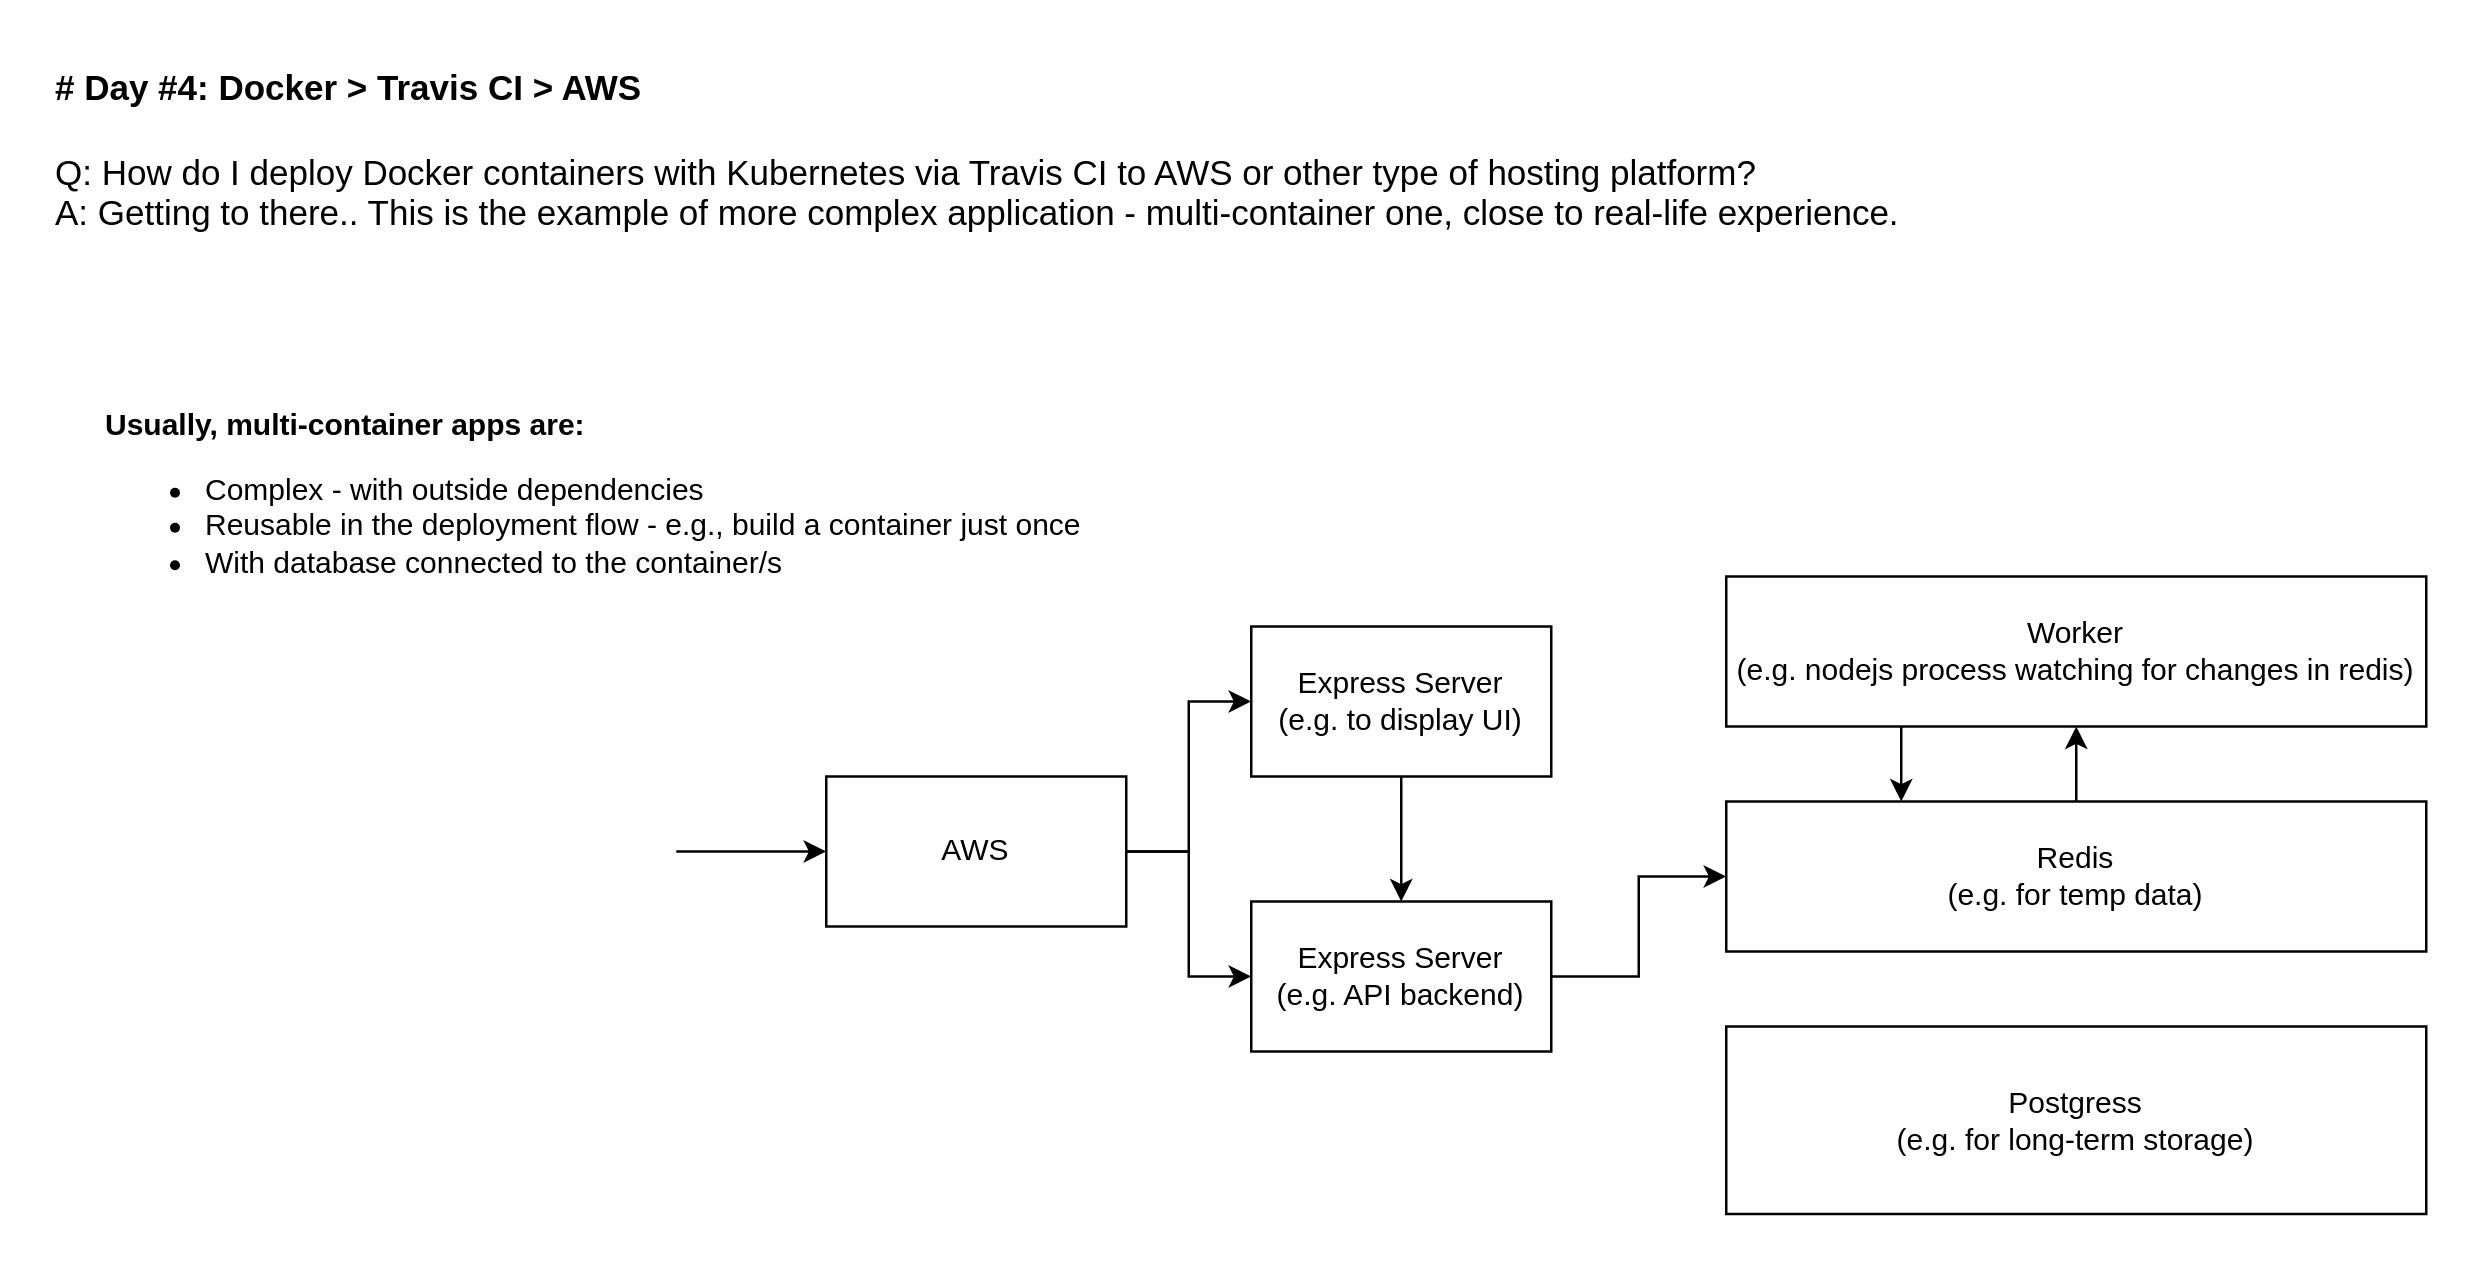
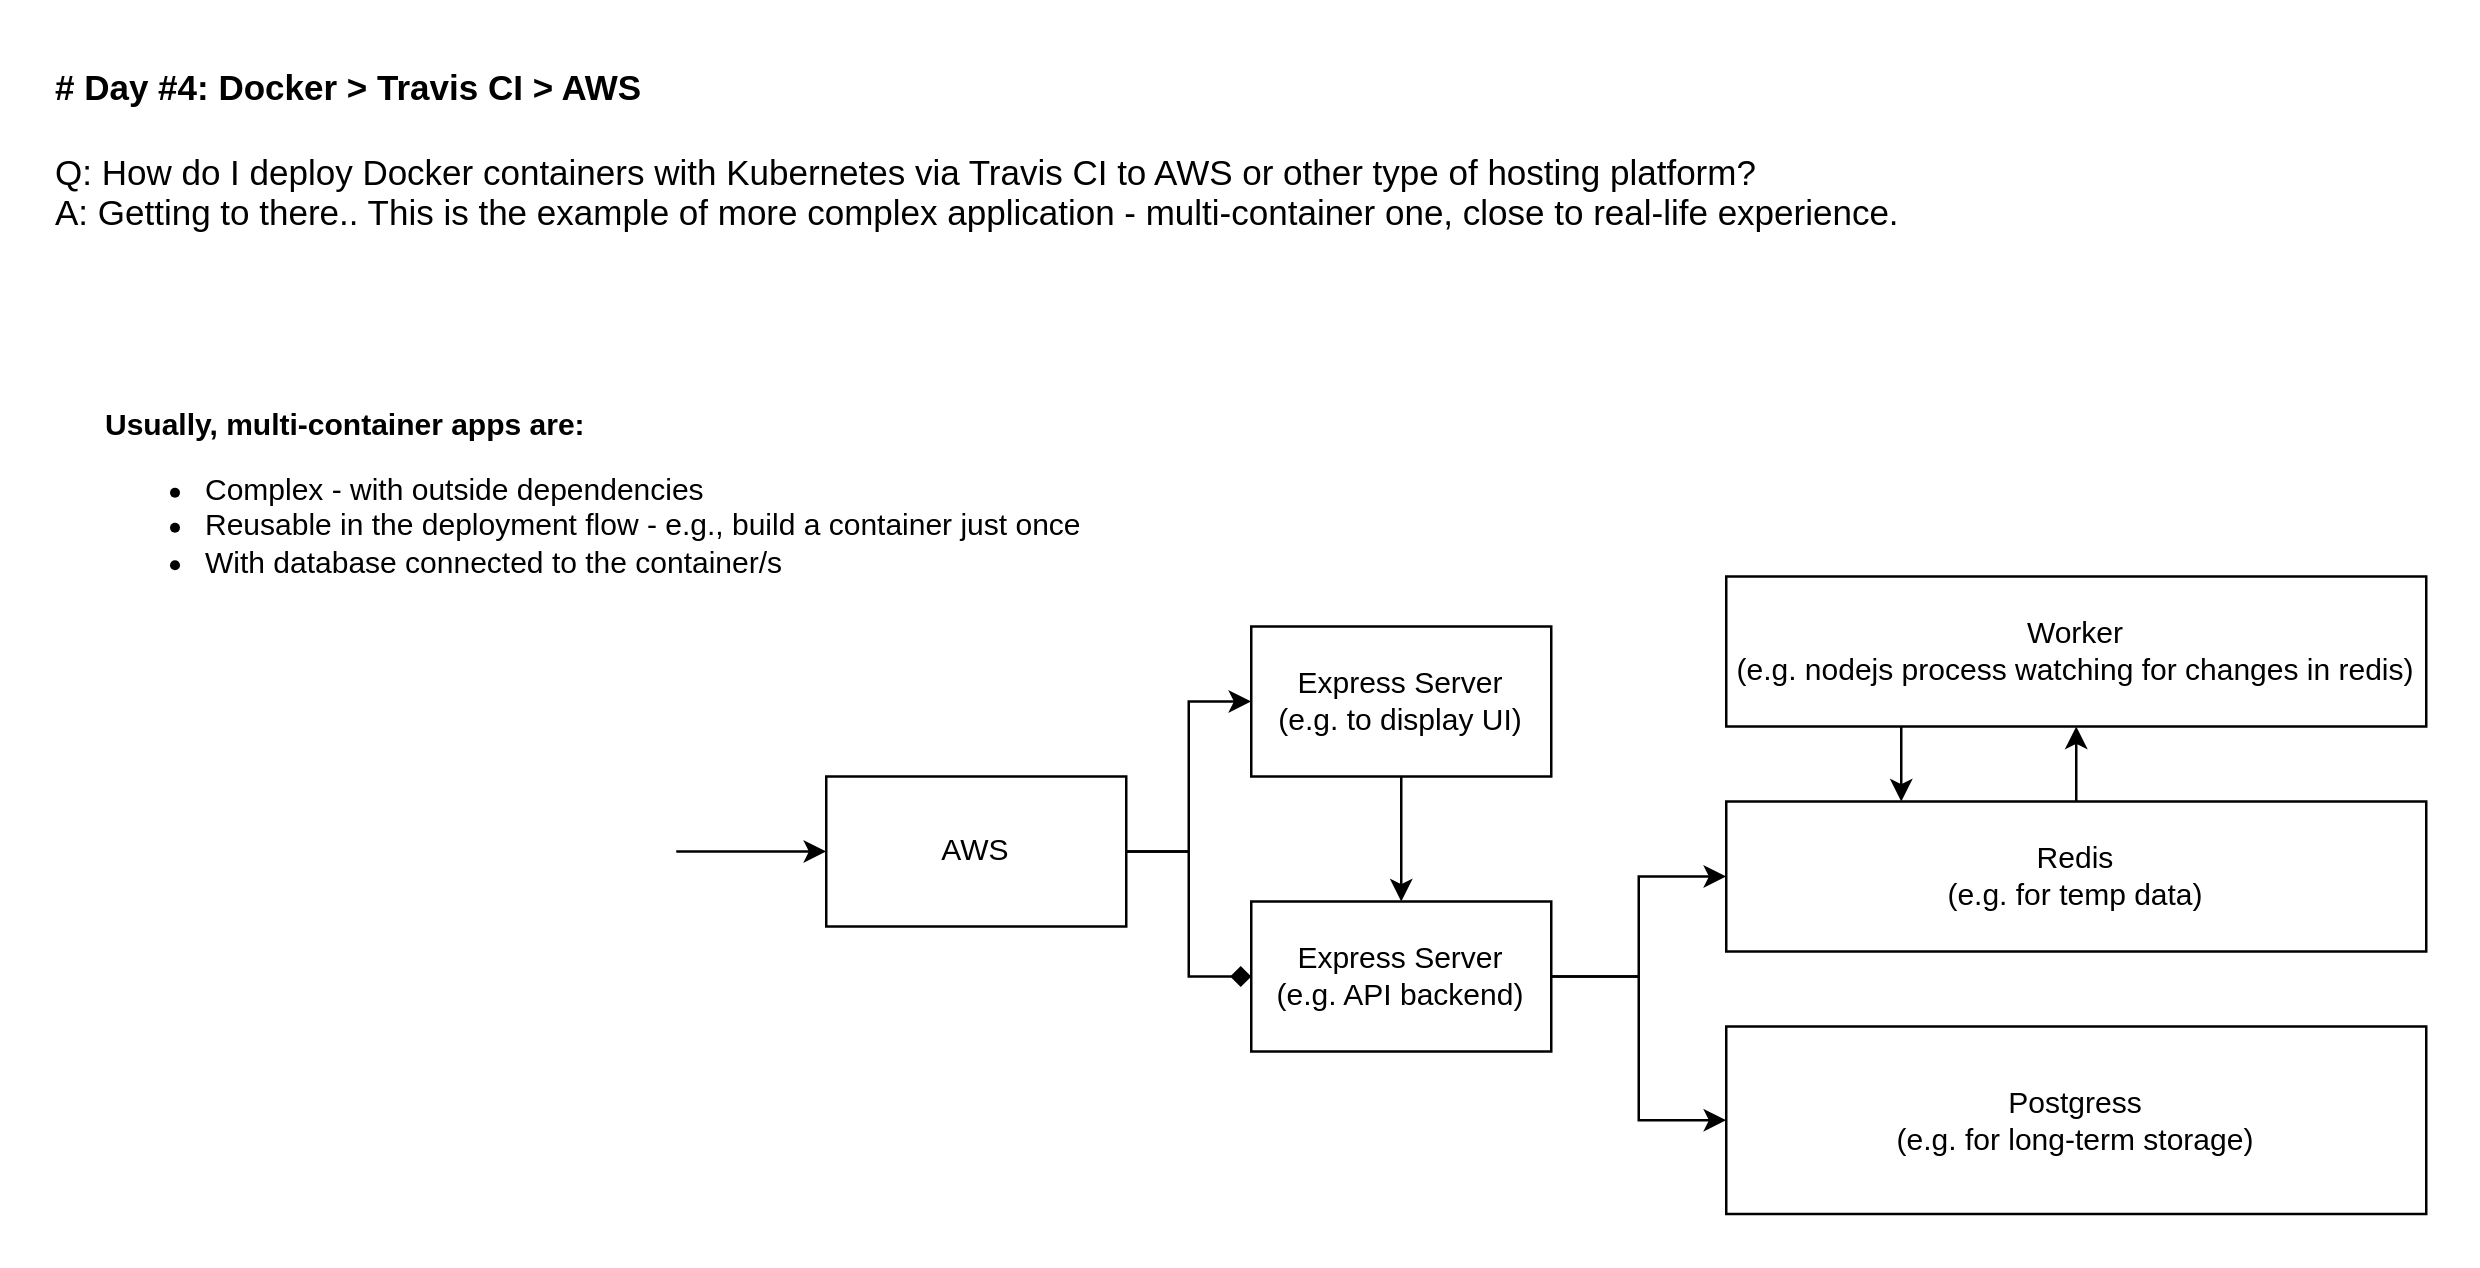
  <mxCell id="0" />
  <mxCell id="1" parent="0" />
  <mxCell id="2" value="&lt;b&gt;# Day #4: Docker &amp;gt; Travis CI &amp;gt; AWS&lt;br&gt;&lt;br&gt;&lt;/b&gt;Q: How do I deploy Docker containers with Kubernetes via Travis CI to AWS or other type of hosting platform?&lt;br&gt;A: Getting to there.. This is the example of more complex application - multi-container one, close to real-life experience." style="text;html=1;fontSize=14;fontColor=#000000;" vertex="1" parent="1"><mxGeometry x="20" y="20" width="760" height="60" as="geometry" /></mxCell>
  <mxCell id="3" value="&lt;div&gt;&lt;b&gt;Usually, multi-container apps are:&lt;/b&gt;&lt;/div&gt;&lt;ul&gt;&lt;li&gt;&lt;span&gt;Complex - with outside dependencies&lt;/span&gt;&lt;br&gt;&lt;/li&gt;&lt;li&gt;Reusable in the deployment flow - e.g., build a container just once&lt;/li&gt;&lt;li&gt;With database connected to the container/s&lt;/li&gt;&lt;/ul&gt;" style="text;strokeColor=none;fillColor=none;html=1;whiteSpace=wrap;verticalAlign=middle;overflow=hidden;" vertex="1" parent="1"><mxGeometry x="40" y="160" width="420" height="80" as="geometry" /></mxCell>
  <mxCell id="4" style="edgeStyle=orthogonalEdgeStyle;rounded=0;orthogonalLoop=1;jettySize=auto;html=1;entryX=0;entryY=0.5;entryDx=0;entryDy=0;" edge="1" parent="1" source="6" target="8"><mxGeometry relative="1" as="geometry" /></mxCell>
- <mxCell id="5" style="edgeStyle=orthogonalEdgeStyle;rounded=0;orthogonalLoop=1;jettySize=auto;html=1;" edge="1" parent="1" source="6" target="11"><mxGeometry relative="1" as="geometry" /></mxCell>
+ <mxCell id="5" style="edgeStyle=orthogonalEdgeStyle;rounded=0;orthogonalLoop=1;jettySize=auto;html=1;endArrow=diamond;" edge="1" parent="1" source="6" target="11"><mxGeometry relative="1" as="geometry" /></mxCell>
  <mxCell id="6" value="AWS" style="rounded=0;whiteSpace=wrap;html=1;" vertex="1" parent="1"><mxGeometry x="330" y="310" width="120" height="60" as="geometry" /></mxCell>
  <mxCell id="7" style="edgeStyle=orthogonalEdgeStyle;rounded=0;orthogonalLoop=1;jettySize=auto;html=1;" edge="1" parent="1" source="8" target="11"><mxGeometry relative="1" as="geometry" /></mxCell>
  <mxCell id="8" value="Express Server&lt;br&gt;(e.g. to display UI)" style="rounded=0;whiteSpace=wrap;html=1;" vertex="1" parent="1"><mxGeometry x="500" y="250" width="120" height="60" as="geometry" /></mxCell>
  <mxCell id="9" style="edgeStyle=orthogonalEdgeStyle;rounded=0;orthogonalLoop=1;jettySize=auto;html=1;entryX=0;entryY=0.5;entryDx=0;entryDy=0;" edge="1" parent="1" source="11" target="15"><mxGeometry relative="1" as="geometry" /></mxCell>
+ <mxCell id="10" style="edgeStyle=orthogonalEdgeStyle;rounded=0;orthogonalLoop=1;jettySize=auto;html=1;entryX=0;entryY=0.5;entryDx=0;entryDy=0;" edge="1" parent="1" source="11" target="16"><mxGeometry relative="1" as="geometry" /></mxCell>
  <mxCell id="11" value="Express Server&lt;br&gt;(e.g. API backend)" style="rounded=0;whiteSpace=wrap;html=1;" vertex="1" parent="1"><mxGeometry x="500" y="360" width="120" height="60" as="geometry" /></mxCell>
  <mxCell id="12" style="edgeStyle=orthogonalEdgeStyle;rounded=0;orthogonalLoop=1;jettySize=auto;html=1;exitX=0.25;exitY=1;exitDx=0;exitDy=0;entryX=0.25;entryY=0;entryDx=0;entryDy=0;" edge="1" parent="1" source="13" target="15"><mxGeometry relative="1" as="geometry" /></mxCell>
  <mxCell id="13" value="Worker&lt;br&gt;(e.g. nodejs process watching for changes in redis)" style="rounded=0;whiteSpace=wrap;html=1;" vertex="1" parent="1"><mxGeometry x="690" y="230" width="280" height="60" as="geometry" /></mxCell>
  <mxCell id="14" style="edgeStyle=orthogonalEdgeStyle;rounded=0;orthogonalLoop=1;jettySize=auto;html=1;entryX=0.5;entryY=1;entryDx=0;entryDy=0;" edge="1" parent="1" source="15" target="13"><mxGeometry relative="1" as="geometry" /></mxCell>
  <mxCell id="15" value="Redis&lt;br&gt;(e.g. for temp data)" style="rounded=0;whiteSpace=wrap;html=1;" vertex="1" parent="1"><mxGeometry x="690" y="320" width="280" height="60" as="geometry" /></mxCell>
  <mxCell id="16" value="Postgress&lt;br&gt;(e.g. for long-term storage)" style="rounded=0;whiteSpace=wrap;html=1;" vertex="1" parent="1"><mxGeometry x="690" y="410" width="280" height="75" as="geometry" /></mxCell>
  <mxCell id="17" value="" style="endArrow=classic;html=1;" edge="1" parent="1" target="6"><mxGeometry width="50" height="50" relative="1" as="geometry"><mxPoint x="270" y="340" as="sourcePoint" /><mxPoint x="330" y="320" as="targetPoint" /></mxGeometry></mxCell>
